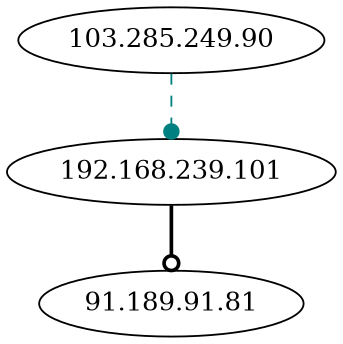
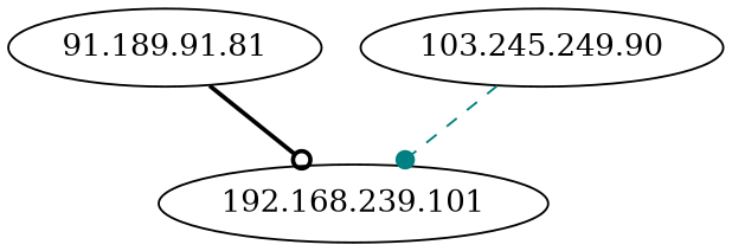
  digraph {
    node [activity_score=0.10 degree=1 in_degree=1 out_degree=0 total_connections=1]
    edge [conn_state_other=0.00 conn_state_partial=0.00 conn_state_rejected_reset=0.00 conn_state_successful=1.00 conn_state_suspicious=0.00 dst_port_type=0.00 history_length=0.80 local_orig=1.00 local_resp=0.00 protocol_ICMP=0.00 protocol_TCP=1.00 protocol_UDP=0.00 protocol_UNKNOWN=0.00 resp_ip_bytes=1.17 service_DNS=0.00 service_FTP=0.00 service_HTTP=1.00 service_SSH=0.00 service_UNKNOWN=0.00 src_port_type=1.00 timestamp_cos=-0.60 timestamp_sin=0.80]
    "192.168.239.101" [activity_score=0.52 degree=7 in_degree=0 out_degree=7 total_connections=7]
    "91.189.91.81"
-   "103.245.249.90" [label="103.285.249.90"]
-   "192.168.239.101" -> "91.189.91.81" [arrowhead=odot color=black orig_bytes=0.53 orig_ip_bytes=0.86 orig_pkts=0.59 resp_bytes=1.16 resp_pkts=0.64 style=bold]
+   "103.245.249.90"
+   "91.189.91.81" -> "192.168.239.101" [arrowhead=odot color=black orig_bytes=0.53 orig_ip_bytes=0.86 orig_pkts=0.59 resp_bytes=1.16 resp_pkts=0.64 style=bold]
    "103.245.249.90" -> "192.168.239.101" [arrowhead=dot color=teal orig_bytes=0.55 orig_ip_bytes=0.85 orig_pkts=0.58 resp_bytes=1.17 resp_pkts=0.65 style=dashed]
  }
